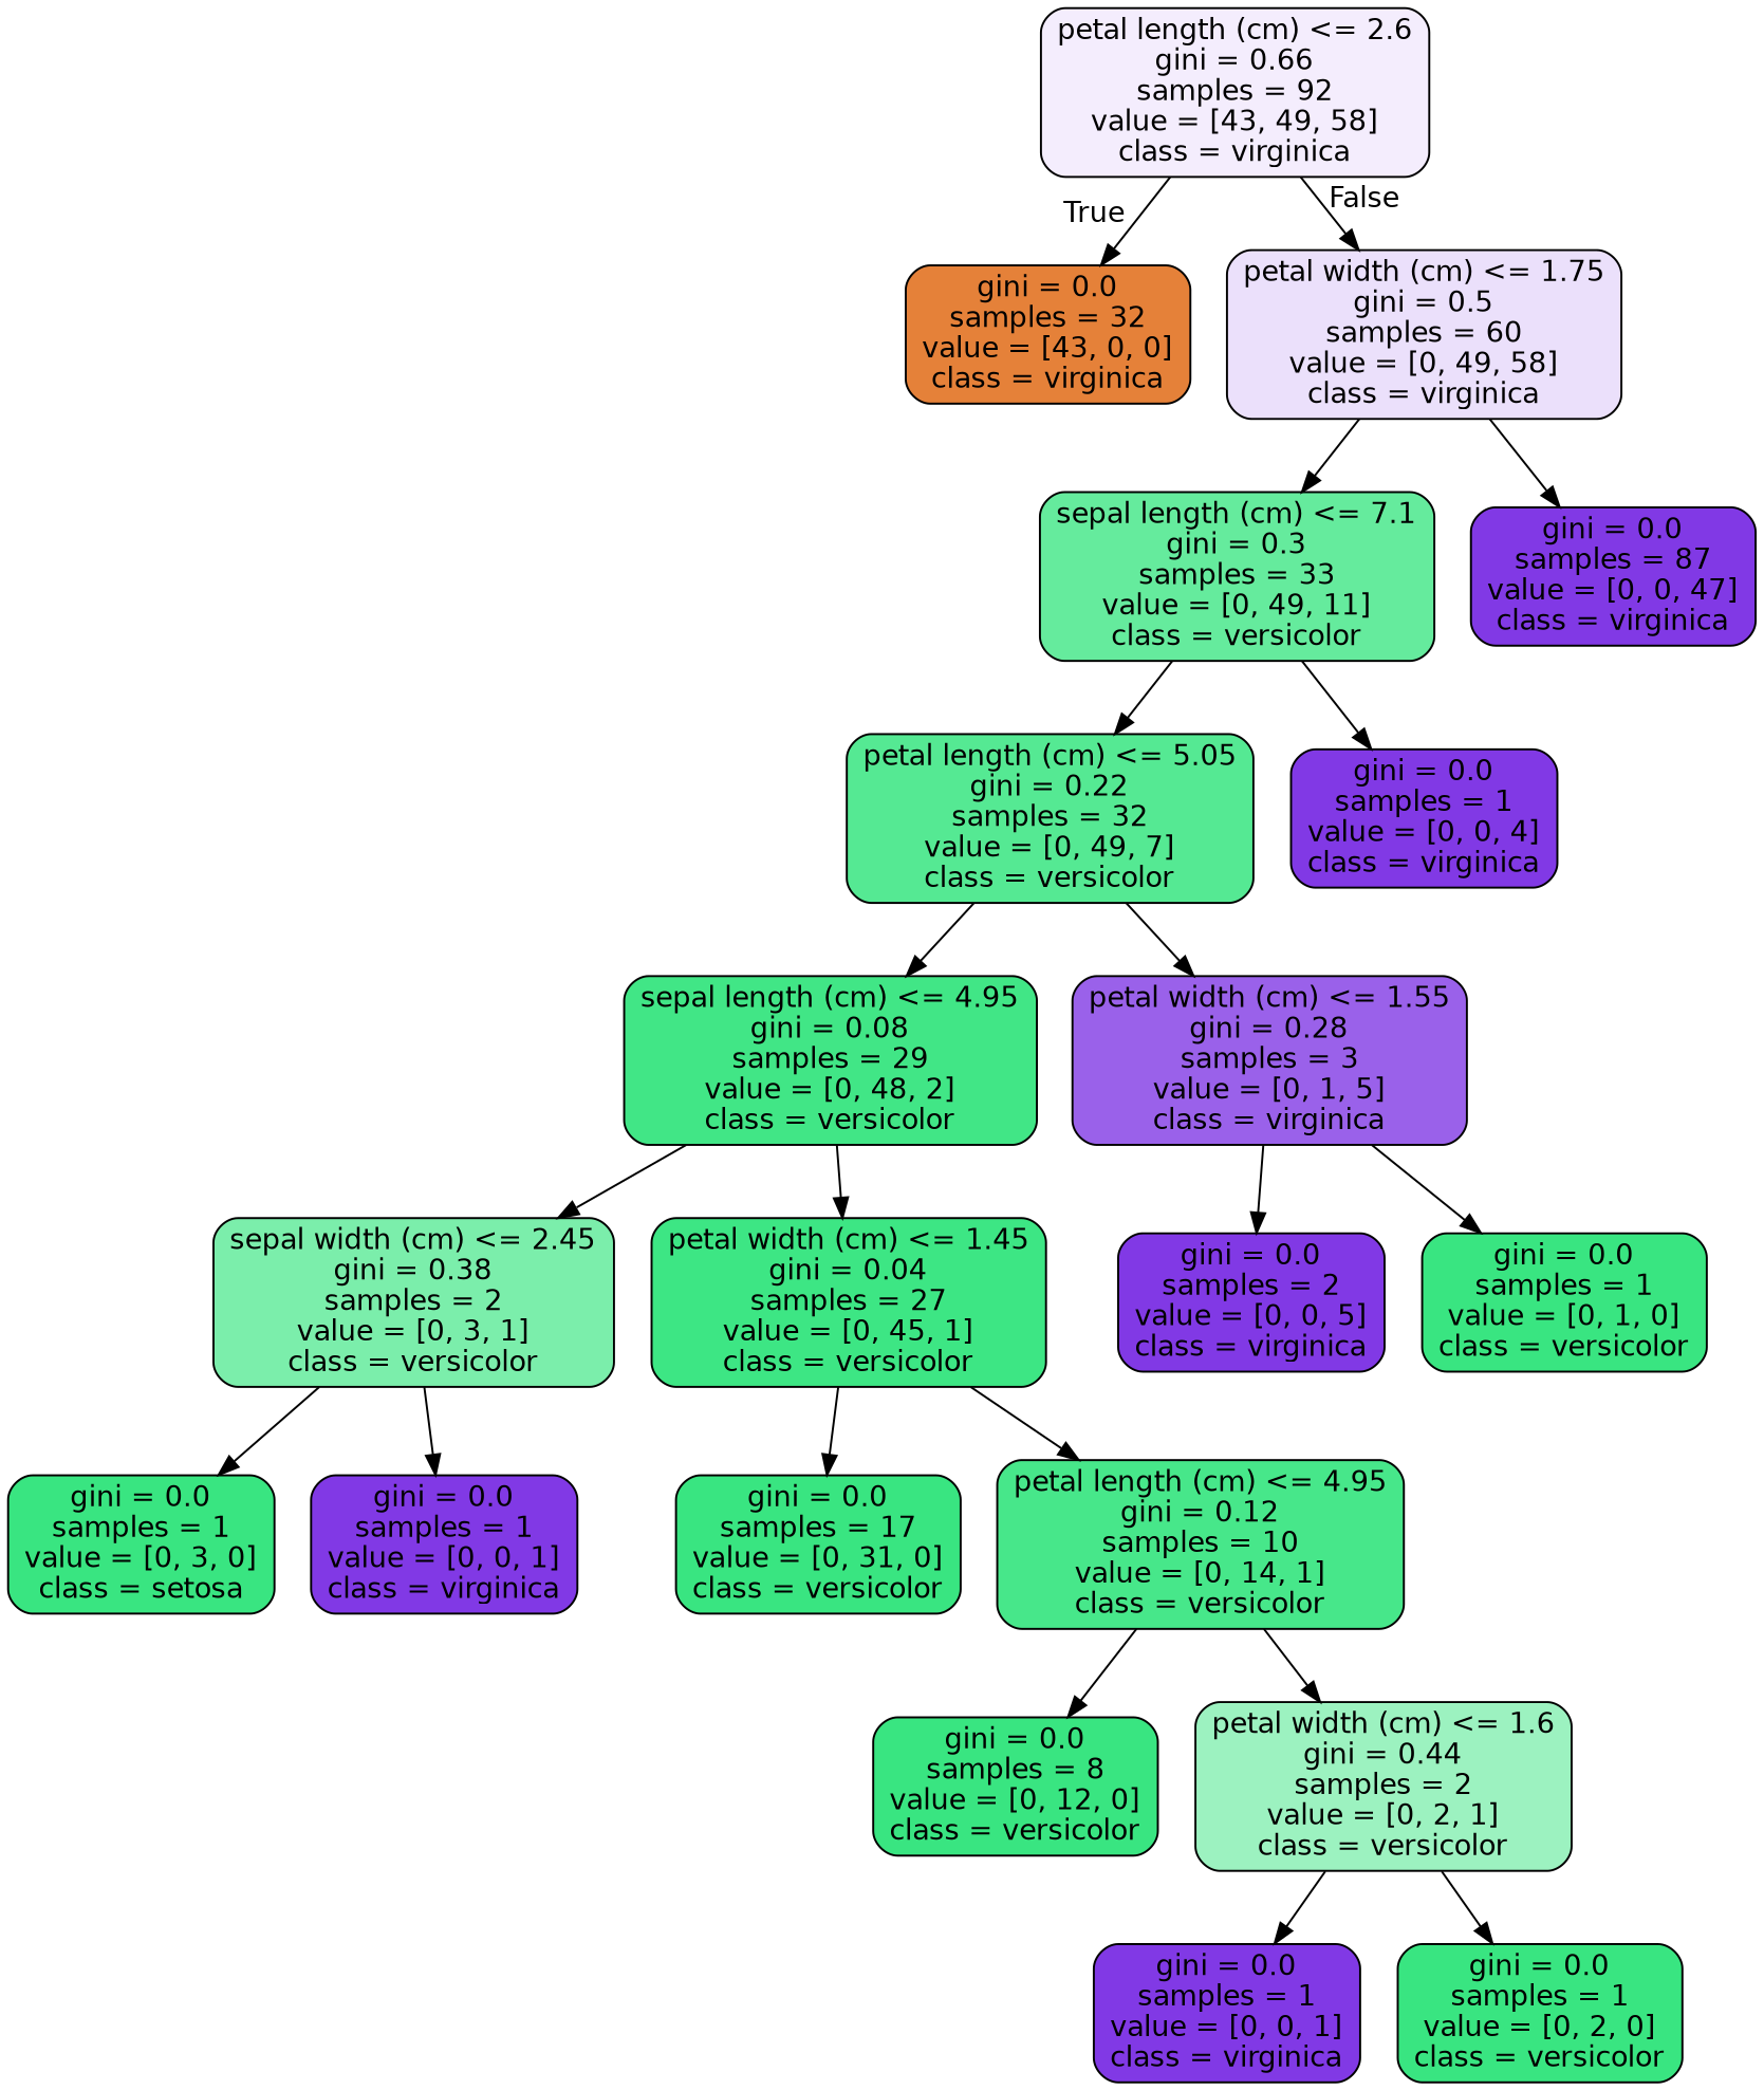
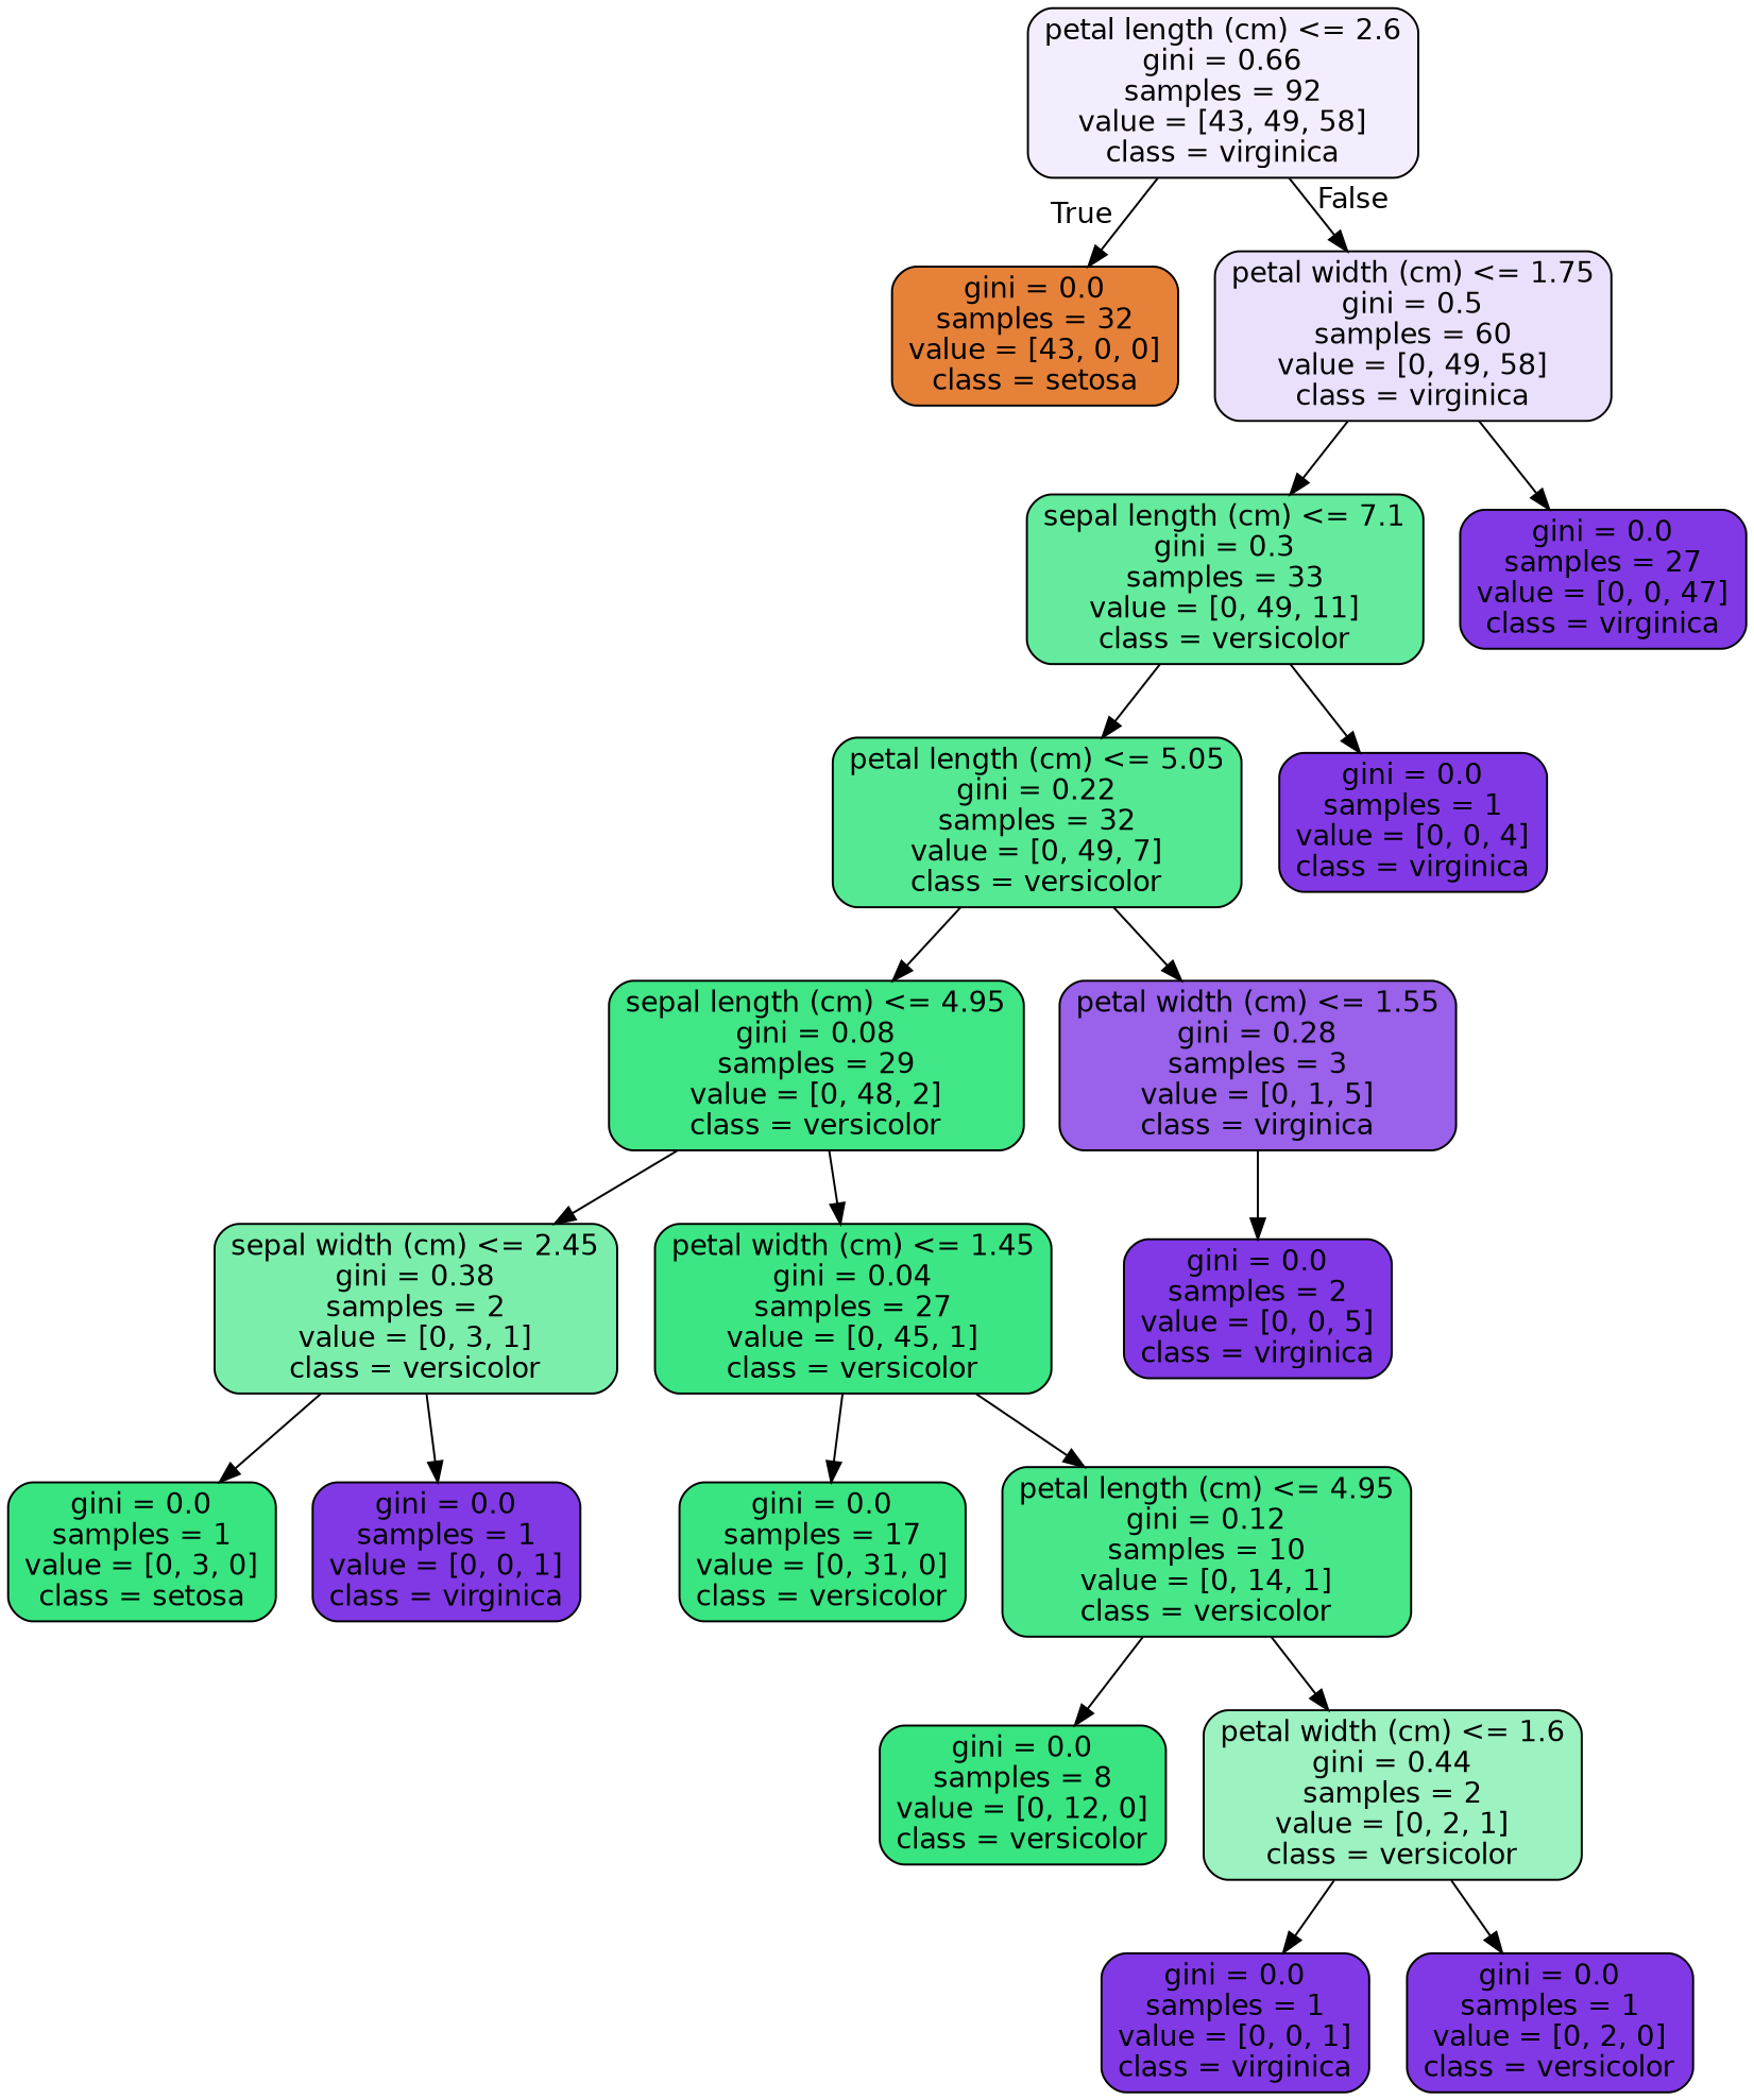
  digraph {
    node [color=black fillcolor="#8139e5" fontname=helvetica shape=box style="filled, rounded"]
    edge [fontname=helvetica]
    n1 [fillcolor="#f4edfd" label="petal length (cm) <= 2.6\ngini = 0.66\nsamples = 92\nvalue = [43, 49, 58]\nclass = virginica"]
-   n2 [fillcolor="#e58139" label="gini = 0.0\nsamples = 32\nvalue = [43, 0, 0]\nclass = virginica"]
+   n2 [fillcolor="#e58139" label="gini = 0.0\nsamples = 32\nvalue = [43, 0, 0]\nclass = setosa"]
    n3 [fillcolor="#ebe0fb" label="petal width (cm) <= 1.75\ngini = 0.5\nsamples = 60\nvalue = [0, 49, 58]\nclass = virginica"]
    n4 [fillcolor="#65eb9d" label="sepal length (cm) <= 7.1\ngini = 0.3\nsamples = 33\nvalue = [0, 49, 11]\nclass = versicolor"]
-   n5 [label="gini = 0.0\nsamples = 87\nvalue = [0, 0, 47]\nclass = virginica"]
+   n5 [label="gini = 0.0\nsamples = 27\nvalue = [0, 0, 47]\nclass = virginica"]
    n6 [fillcolor="#55e993" label="petal length (cm) <= 5.05\ngini = 0.22\nsamples = 32\nvalue = [0, 49, 7]\nclass = versicolor"]
    n7 [label="gini = 0.0\nsamples = 1\nvalue = [0, 0, 4]\nclass = virginica"]
    n8 [fillcolor="#41e686" label="sepal length (cm) <= 4.95\ngini = 0.08\nsamples = 29\nvalue = [0, 48, 2]\nclass = versicolor"]
    n9 [fillcolor="#9a61ea" label="petal width (cm) <= 1.55\ngini = 0.28\nsamples = 3\nvalue = [0, 1, 5]\nclass = virginica"]
    n10 [fillcolor="#7beeab" label="sepal width (cm) <= 2.45\ngini = 0.38\nsamples = 2\nvalue = [0, 3, 1]\nclass = versicolor"]
    n11 [fillcolor="#3de684" label="petal width (cm) <= 1.45\ngini = 0.04\nsamples = 27\nvalue = [0, 45, 1]\nclass = versicolor"]
    n12 [label="gini = 0.0\nsamples = 2\nvalue = [0, 0, 5]\nclass = virginica"]
-   n13 [fillcolor="#39e581" label="gini = 0.0\nsamples = 1\nvalue = [0, 1, 0]\nclass = versicolor"]
    n14 [fillcolor="#39e581" label="gini = 0.0\nsamples = 1\nvalue = [0, 3, 0]\nclass = setosa"]
    n15 [label="gini = 0.0\nsamples = 1\nvalue = [0, 0, 1]\nclass = virginica"]
    n16 [fillcolor="#39e581" label="gini = 0.0\nsamples = 17\nvalue = [0, 31, 0]\nclass = versicolor"]
    n17 [fillcolor="#47e78a" label="petal length (cm) <= 4.95\ngini = 0.12\nsamples = 10\nvalue = [0, 14, 1]\nclass = versicolor"]
    n18 [fillcolor="#39e581" label="gini = 0.0\nsamples = 8\nvalue = [0, 12, 0]\nclass = versicolor"]
    n19 [fillcolor="#9cf2c0" label="petal width (cm) <= 1.6\ngini = 0.44\nsamples = 2\nvalue = [0, 2, 1]\nclass = versicolor"]
    n20 [label="gini = 0.0\nsamples = 1\nvalue = [0, 0, 1]\nclass = virginica"]
-   n21 [fillcolor="#39e581" label="gini = 0.0\nsamples = 1\nvalue = [0, 2, 0]\nclass = versicolor"]
+   n21 [label="gini = 0.0\nsamples = 1\nvalue = [0, 2, 0]\nclass = versicolor"]
    n1 -> n2 [headlabel=True labelangle=45 labeldistance=2.5]
    n1 -> n3 [headlabel=False labelangle=-45 labeldistance=2.5]
    n3 -> n4
    n3 -> n5
    n4 -> n6
    n4 -> n7
    n6 -> n8
    n6 -> n9
    n8 -> n10
    n8 -> n11
    n9 -> n12
-   n9 -> n13
    n10 -> n14
    n10 -> n15
    n11 -> n16
    n11 -> n17
    n17 -> n18
    n17 -> n19
    n19 -> n20
    n19 -> n21
  }
